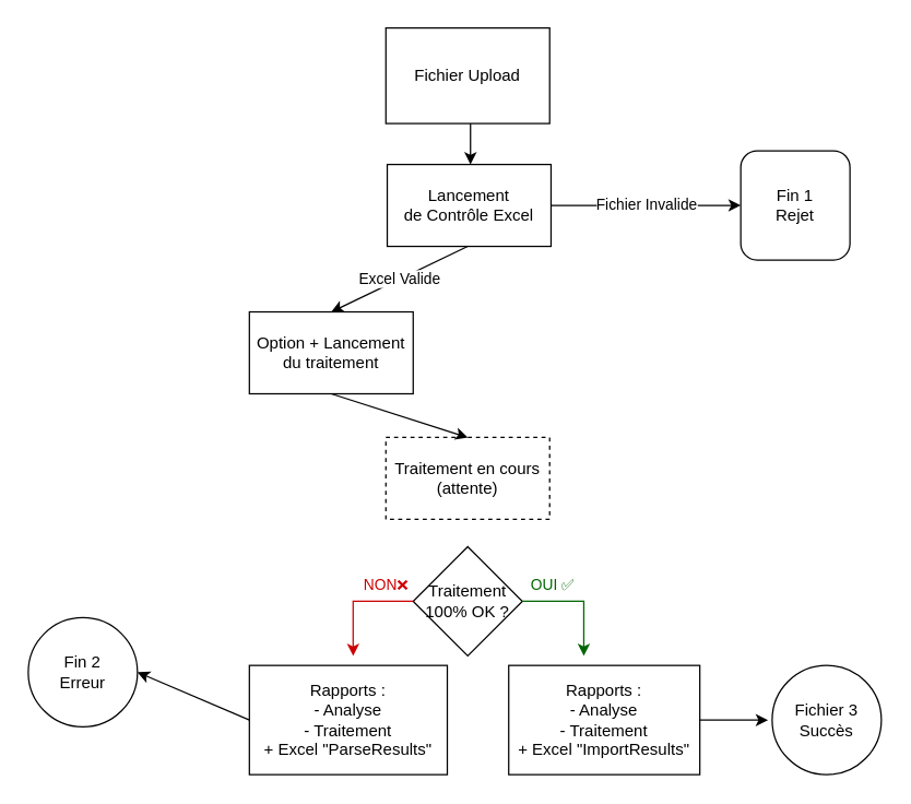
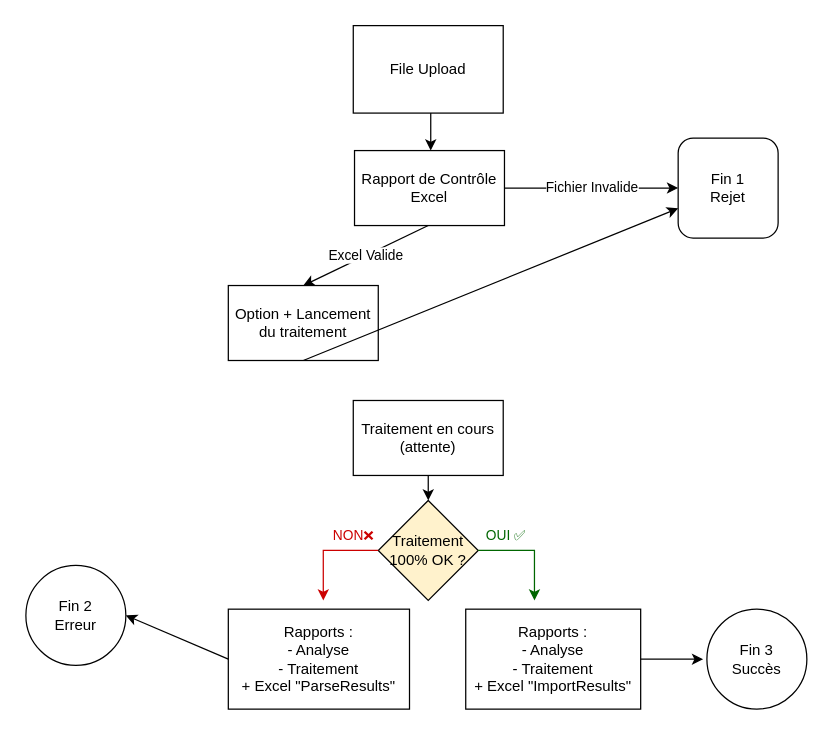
  <mxCell id="0" />
  <mxCell id="1" parent="0" />
  <mxCell id="2" value="" style="edgeStyle=orthogonalEdgeStyle;rounded=0;orthogonalLoop=1;jettySize=auto;html=1;" parent="1" edge="1"><mxGeometry relative="1" as="geometry"><mxPoint x="344" y="90" as="sourcePoint" /><mxPoint x="344" y="120" as="targetPoint" /></mxGeometry></mxCell>
- <mxCell id="3" value="Fichier Upload" style="rounded=0;whiteSpace=wrap;html=1;" parent="1" vertex="1"><mxGeometry x="282" y="20" width="120" height="70" as="geometry" /></mxCell>
- <mxCell id="4" value="Lancement de&amp;nbsp;Contrôle Excel" style="rounded=0;whiteSpace=wrap;html=1;" parent="1" vertex="1"><mxGeometry x="283" y="120" width="120" height="60" as="geometry" /></mxCell>
+ <mxCell id="3" value="File Upload" style="rounded=0;whiteSpace=wrap;html=1;" parent="1" vertex="1"><mxGeometry x="282" y="20" width="120" height="70" as="geometry" /></mxCell>
+ <mxCell id="4" value="Rapport de&amp;nbsp;Contrôle Excel" style="rounded=0;whiteSpace=wrap;html=1;" parent="1" vertex="1"><mxGeometry x="283" y="120" width="120" height="60" as="geometry" /></mxCell>
  <mxCell id="5" value="&lt;div&gt;&lt;span&gt;Rapports :&lt;/span&gt;&lt;/div&gt;- Analyse&lt;br&gt;- Traitement&lt;br&gt;+ Excel &quot;ParseResults&quot;" style="rounded=0;whiteSpace=wrap;html=1;align=center;" parent="1" vertex="1"><mxGeometry x="182" y="487" width="145" height="80" as="geometry" /></mxCell>
  <mxCell id="6" value="&lt;div&gt;&lt;span&gt;Rapports :&lt;/span&gt;&lt;/div&gt;- Analyse&lt;br&gt;- Traitement&lt;br&gt;+ Excel &quot;ImportResults&quot;" style="rounded=0;whiteSpace=wrap;html=1;align=center;" parent="1" vertex="1"><mxGeometry x="372" y="487" width="140" height="80" as="geometry" /></mxCell>
  <mxCell id="7" value="Fin 1&lt;br&gt;Rejet" style="whiteSpace=wrap;html=1;aspect=fixed;rounded=1;" parent="1" vertex="1"><mxGeometry x="542" y="110" width="80" height="80" as="geometry" /></mxCell>
  <mxCell id="8" value="Fichier Invalide" style="endArrow=classic;html=1;rounded=0;entryX=0;entryY=0.5;entryDx=0;entryDy=0;exitX=1;exitY=0.5;exitDx=0;exitDy=0;" parent="1" source="4" target="7" edge="1"><mxGeometry relative="1" as="geometry"><mxPoint x="412" y="149.5" as="sourcePoint" /><mxPoint x="512" y="149.5" as="targetPoint" /></mxGeometry></mxCell>
  <mxCell id="9" value="Excel Valide" style="endArrow=classic;html=1;rounded=0;entryX=0.5;entryY=0;entryDx=0;entryDy=0;" parent="1" target="10" edge="1"><mxGeometry relative="1" as="geometry"><mxPoint x="342" y="180" as="sourcePoint" /><mxPoint x="343" y="270" as="targetPoint" /></mxGeometry></mxCell>
  <mxCell id="10" value="Option + Lancement du traitement" style="rounded=0;whiteSpace=wrap;html=1;" parent="1" vertex="1"><mxGeometry x="182" y="228" width="120" height="60" as="geometry" /></mxCell>
- <mxCell id="11" value="&lt;font style=&quot;font-size: 12px&quot;&gt;Traitement 100% OK ?&lt;/font&gt;" style="rhombus;whiteSpace=wrap;html=1;" parent="1" vertex="1"><mxGeometry x="302" y="400" width="80" height="80" as="geometry" /></mxCell>
- <mxCell id="12" value="Traitement en cours (attente)" style="rounded=0;whiteSpace=wrap;html=1;dashed=1;" parent="1" vertex="1"><mxGeometry x="282" y="320" width="120" height="60" as="geometry" /></mxCell>
- <mxCell id="13" value="" style="endArrow=classic;html=1;rounded=0;entryX=0.5;entryY=0;entryDx=0;entryDy=0;exitX=0.5;exitY=1;exitDx=0;exitDy=0;" parent="1" source="10" target="12" edge="1"><mxGeometry width="50" height="50" relative="1" as="geometry"><mxPoint x="312" y="280" as="sourcePoint" /><mxPoint x="362" y="230" as="targetPoint" /></mxGeometry></mxCell>
- <mxCell id="14" value="Fichier 3&lt;br&gt;Succès" style="ellipse;whiteSpace=wrap;html=1;aspect=fixed;" parent="1" vertex="1"><mxGeometry x="565" y="487" width="80" height="80" as="geometry" /></mxCell>
+ <mxCell id="11" value="&lt;font style=&quot;font-size: 12px&quot;&gt;Traitement 100% OK ?&lt;/font&gt;" style="rhombus;whiteSpace=wrap;html=1;fillColor=#fff2cc;" parent="1" vertex="1"><mxGeometry x="302" y="400" width="80" height="80" as="geometry" /></mxCell>
+ <mxCell id="12" value="Traitement en cours (attente)" style="rounded=0;whiteSpace=wrap;html=1;" parent="1" vertex="1"><mxGeometry x="282" y="320" width="120" height="60" as="geometry" /></mxCell>
+ <mxCell id="13" value="" style="endArrow=classic;html=1;rounded=0;exitX=0.5;exitY=1;exitDx=0;exitDy=0;" parent="1" source="10" target="7" edge="1"><mxGeometry width="50" height="50" relative="1" as="geometry"><mxPoint x="312" y="280" as="sourcePoint" /><mxPoint x="362" y="230" as="targetPoint" /></mxGeometry></mxCell>
+ <mxCell id="14" value="Fin 3&lt;br&gt;Succès" style="ellipse;whiteSpace=wrap;html=1;aspect=fixed;" parent="1" vertex="1"><mxGeometry x="565" y="487" width="80" height="80" as="geometry" /></mxCell>
  <mxCell id="15" value="Fin 2&lt;br&gt;Erreur" style="ellipse;whiteSpace=wrap;html=1;aspect=fixed;" parent="1" vertex="1"><mxGeometry x="20" y="452" width="80" height="80" as="geometry" /></mxCell>
  <mxCell id="16" value="" style="endArrow=classic;html=1;rounded=0;exitX=1;exitY=0.5;exitDx=0;exitDy=0;" parent="1" source="6" edge="1"><mxGeometry width="50" height="50" relative="1" as="geometry"><mxPoint x="555" y="457" as="sourcePoint" /><mxPoint x="562" y="527" as="targetPoint" /></mxGeometry></mxCell>
+ <mxCell id="17" value="" style="endArrow=classic;html=1;rounded=0;exitX=0.5;exitY=1;exitDx=0;exitDy=0;entryX=0.5;entryY=0;entryDx=0;entryDy=0;" parent="1" source="12" target="11" edge="1"><mxGeometry width="50" height="50" relative="1" as="geometry"><mxPoint x="62" y="420" as="sourcePoint" /><mxPoint x="112" y="370" as="targetPoint" /></mxGeometry></mxCell>
  <mxCell id="18" value="" style="endArrow=classic;html=1;rounded=0;exitX=0;exitY=0.5;exitDx=0;exitDy=0;entryX=1;entryY=0.5;entryDx=0;entryDy=0;" parent="1" source="5" target="15" edge="1"><mxGeometry width="50" height="50" relative="1" as="geometry"><mxPoint x="325" y="357" as="sourcePoint" /><mxPoint x="375" y="307" as="targetPoint" /></mxGeometry></mxCell>
  <mxCell id="19" value="" style="endArrow=classic;html=1;rounded=0;strokeColor=#006600;" parent="1" edge="1"><mxGeometry relative="1" as="geometry"><mxPoint x="382" y="440" as="sourcePoint" /><mxPoint x="427" y="480" as="targetPoint" /><Array as="points"><mxPoint x="412" y="440" /><mxPoint x="427" y="440" /></Array></mxGeometry></mxCell>
  <mxCell id="20" value="OUI ✅" style="edgeLabel;resizable=0;html=1;align=center;verticalAlign=middle;fontColor=#006600;" parent="19" connectable="0" vertex="1"><mxGeometry relative="1" as="geometry"><mxPoint x="-22" y="-13" as="offset" /></mxGeometry></mxCell>
  <mxCell id="21" value="" style="endArrow=classic;html=1;rounded=0;exitX=0;exitY=0.5;exitDx=0;exitDy=0;strokeColor=#CC0000;" parent="1" source="11" edge="1"><mxGeometry relative="1" as="geometry"><mxPoint x="282" y="340" as="sourcePoint" /><mxPoint x="258" y="480" as="targetPoint" /><Array as="points"><mxPoint x="258" y="440" /></Array></mxGeometry></mxCell>
  <mxCell id="22" value="NON❌" style="edgeLabel;resizable=0;html=1;align=center;verticalAlign=middle;fontColor=#CC0000;" parent="21" connectable="0" vertex="1"><mxGeometry relative="1" as="geometry"><mxPoint x="21" y="-13" as="offset" /></mxGeometry></mxCell>
